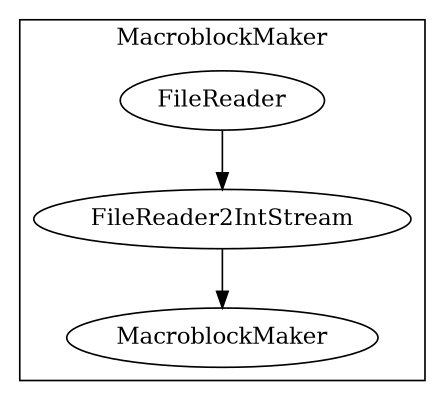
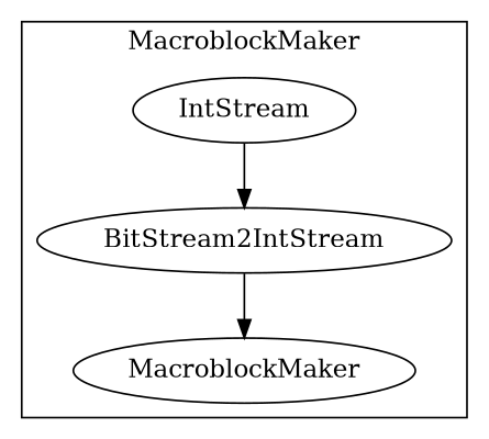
  digraph {
-   n1 [label=FileReader]
-   n2 [label=FileReader2IntStream]
+   n1 [label=IntStream]
+   n2 [label=BitStream2IntStream]
    n3 [label=MacroblockMaker]
    subgraph cluster_1 {
      label=MacroblockMaker
      n1
      n2
      n3
    }
    n1 -> n2
    n2 -> n3
  }
